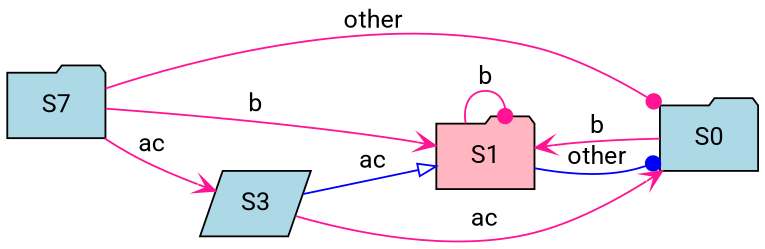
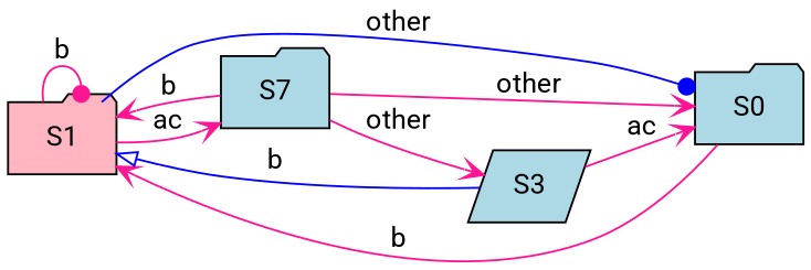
  digraph {
    fontname=Roboto
    rankdir=LR
    node [fillcolor=lightblue fontname=Roboto shape=folder style=filled]
    edge [arrowhead=vee color=deeppink fontname=Roboto]
    S1 [fillcolor=lightpink]
    S0
    n3 [label=S7]
    S3 [shape=parallelogram]
    S1 -> S1 [arrowhead=dot label=b]
    S1 -> S0 [arrowhead=dot color=blue label=other]
+   S1 -> n3 [label=ac]
    S0 -> S1 [label=b]
    n3 -> S1 [label=b]
-   n3 -> S0 [arrowhead=dot label=other]
-   n3 -> S3 [label=ac]
-   S3 -> S1 [arrowhead=onormal color=blue label=ac]
+   n3 -> S0 [label=other]
+   n3 -> S3 [label=other]
+   S3 -> S1 [arrowhead=onormal color=blue label=b]
    S3 -> S0 [label=ac]
  }
